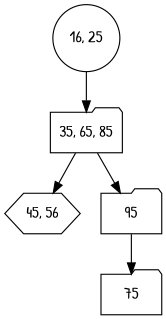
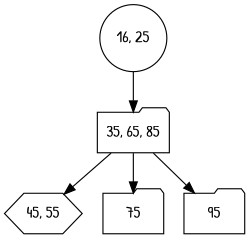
  digraph {
    fontname="Patrick Hand"
    node [fontname="Patrick Hand" shape=folder]
    edge [fontname="Patrick Hand"]
-   "45, 55" [shape=hexagon label="45, 56"]
+   "45, 55" [shape=hexagon]
    "35, 65, 85"
    75
    95
    "16, 25" [shape=circle]
    "35, 65, 85" -> "45, 55"
-   95 -> 75
+   "35, 65, 85" -> 75
    "35, 65, 85" -> 95
    "16, 25" -> "35, 65, 85"
  }
